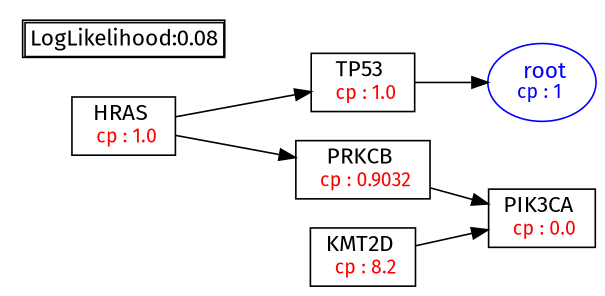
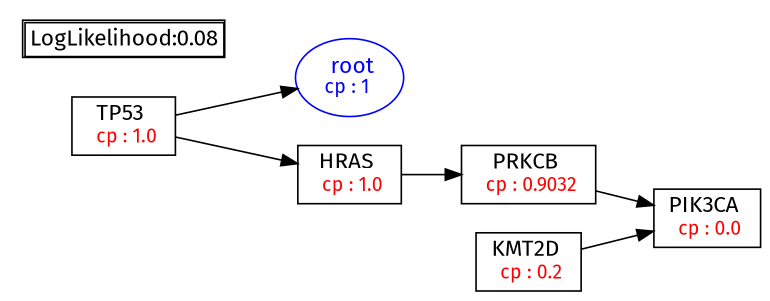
  digraph {
    fontname="Fira Sans"
    fontsize=10
    rankdir=LR
    node [fontname="Fira Sans" shape=box]
    edge [fontname="Fira Sans"]
    n1 [color=Blue label=<<font color='Blue'> root</font><br/><font color='Blue' POINT-SIZE='12'>cp : 1 </font>> shape=oval]
    n2 [label=<TP53 <br/> <font color='Red' POINT-SIZE='12'> cp : 1.0 </font>>]
    n3 [label=<HRAS <br/> <font color='Red' POINT-SIZE='12'> cp : 1.0 </font>>]
    n4 [label=<PRKCB <br/> <font color='Red' POINT-SIZE='12'> cp : 0.9032 </font>>]
    n5 [label=<PIK3CA <br/> <font color='Red' POINT-SIZE='12'> cp : 0.0 </font>>]
-   n6 [label=<KMT2D <br/> <font color='Red' POINT-SIZE='12'> cp : 8.2 </font>>]
+   n6 [label=<KMT2D <br/> <font color='Red' POINT-SIZE='12'> cp : 0.2 </font>>]
    n7 [label=<<TABLE BORDER="1" CELLBORDER="1" CELLSPACING="0" >     <TR><TD ALIGN="LEFT">LogLikelihood:0.08</TD></TR>     </TABLE>> shape=plaintext]
    n2 -> n1
-   n3 -> n2
+   n2 -> n3
    n3 -> n4
    n4 -> n5
    n6 -> n5
  }
